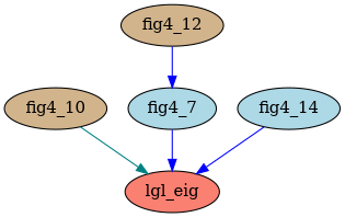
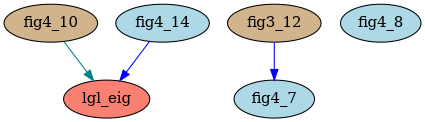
  digraph {
    fontname="DejaVu Serif"
    node [fillcolor=lightblue fontname="DejaVu Serif" style=filled]
    edge [color=blue fontname="DejaVu Serif"]
    fig4_10 [fillcolor=tan]
    lgl_eig [fillcolor=salmon]
-   fig4_12 [fillcolor=tan]
+   fig4_12 [fillcolor=tan label=fig3_12]
    fig4_7
    fig4_14
+   fig4_8
    fig4_10 -> lgl_eig [color=teal]
    fig4_12 -> fig4_7
-   fig4_7 -> lgl_eig
    fig4_14 -> lgl_eig
  }
